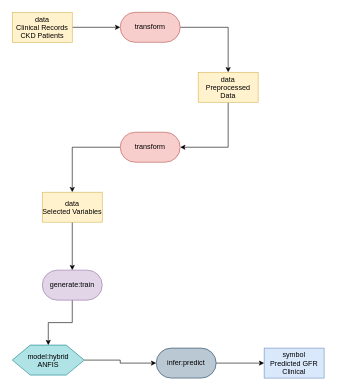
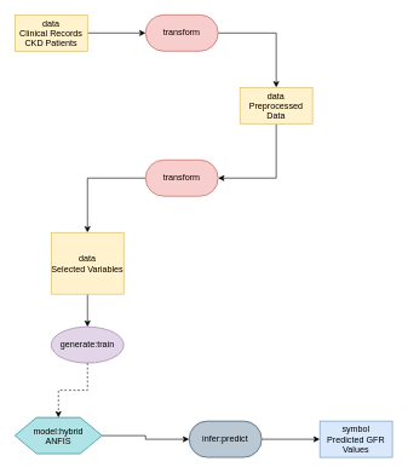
  <mxCell id="0" />
  <mxCell id="1" parent="0" />
  <mxCell id="2" style="edgeStyle=orthogonalEdgeStyle;rounded=0;orthogonalLoop=1;jettySize=auto;html=1;exitX=1;exitY=0.5;exitDx=0;exitDy=0;entryX=0;entryY=0.5;entryDx=0;entryDy=0;" edge="1" parent="1" source="3" target="5"><mxGeometry relative="1" as="geometry" /></mxCell>
  <mxCell id="3" value="data&#10;Clinical Records&#10;CKD Patients" style="rectangle;fillColor=#fff2cc;strokeColor=#d6b656;" name="data" vertex="1" parent="1"><mxGeometry x="20" y="20" width="100" height="50" as="geometry" /></mxCell>
  <mxCell id="4" style="edgeStyle=orthogonalEdgeStyle;rounded=0;orthogonalLoop=1;jettySize=auto;html=1;exitX=1;exitY=0.5;exitDx=0;exitDy=0;entryX=0.5;entryY=0;entryDx=0;entryDy=0;" edge="1" parent="1" source="5" target="7"><mxGeometry relative="1" as="geometry" /></mxCell>
  <mxCell id="5" value="transform" style="rounded=1;whiteSpace=wrap;html=1;arcSize=50;fillColor=#f8cecc;strokeColor=#b85450;" name="transform" vertex="1" parent="1"><mxGeometry x="200" y="20" width="100" height="50" as="geometry" /></mxCell>
  <mxCell id="6" style="edgeStyle=orthogonalEdgeStyle;rounded=0;orthogonalLoop=1;jettySize=auto;html=1;exitX=0.5;exitY=1;exitDx=0;exitDy=0;entryX=1;entryY=0.5;entryDx=0;entryDy=0;" edge="1" parent="1" source="7" target="9"><mxGeometry relative="1" as="geometry" /></mxCell>
  <mxCell id="7" value="data&#10;Preprocessed&#10;Data" style="rectangle;fillColor=#fff2cc;strokeColor=#d6b656;" name="data" vertex="1" parent="1"><mxGeometry x="330" y="120" width="100" height="50" as="geometry" /></mxCell>
  <mxCell id="8" style="edgeStyle=orthogonalEdgeStyle;rounded=0;orthogonalLoop=1;jettySize=auto;html=1;exitX=0;exitY=0.5;exitDx=0;exitDy=0;entryX=0.5;entryY=0;entryDx=0;entryDy=0;" edge="1" parent="1" source="9" target="11"><mxGeometry relative="1" as="geometry" /></mxCell>
  <mxCell id="9" value="transform" style="rounded=1;whiteSpace=wrap;html=1;arcSize=50;fillColor=#f8cecc;strokeColor=#b85450;" name="transform" vertex="1" parent="1"><mxGeometry x="200" y="220" width="100" height="50" as="geometry" /></mxCell>
  <mxCell id="10" style="edgeStyle=orthogonalEdgeStyle;rounded=0;orthogonalLoop=1;jettySize=auto;html=1;exitX=0.5;exitY=1;exitDx=0;exitDy=0;entryX=0.5;entryY=0;entryDx=0;entryDy=0;" edge="1" parent="1" source="11" target="13"><mxGeometry relative="1" as="geometry" /></mxCell>
- <mxCell id="11" value="data&#10;Selected Variables" style="rectangle;fillColor=#fff2cc;strokeColor=#d6b656;" name="data" vertex="1" parent="1"><mxGeometry x="70" y="320" width="100" height="50" as="geometry" /></mxCell>
- <mxCell id="12" style="edgeStyle=orthogonalEdgeStyle;rounded=0;orthogonalLoop=1;jettySize=auto;html=1;exitX=0.5;exitY=1;exitDx=0;exitDy=0;entryX=0.5;entryY=0;entryDx=0;entryDy=0;" edge="1" parent="1" source="13" target="15"><mxGeometry relative="1" as="geometry" /></mxCell>
- <mxCell id="13" value="generate:train" style="rounded=1;whiteSpace=wrap;html=1;arcSize=50;fillColor=#e1d5e7;strokeColor=#9673a6;" name="generate:train" vertex="1" parent="1"><mxGeometry x="70" y="450" width="100" height="50" as="geometry" /></mxCell>
+ <mxCell id="11" value="data&#10;Selected Variables" style="rectangle;fillColor=#fff2cc;strokeColor=#d6b656;" name="data" vertex="1" parent="1"><mxGeometry x="70" y="320" width="100" height="85" as="geometry" /></mxCell>
+ <mxCell id="12" style="edgeStyle=orthogonalEdgeStyle;rounded=0;orthogonalLoop=1;jettySize=auto;html=1;exitX=0.5;exitY=1;exitDx=0;exitDy=0;entryX=0.5;entryY=0;entryDx=0;entryDy=0;dashed=1;" edge="1" parent="1" source="13" target="15"><mxGeometry relative="1" as="geometry" /></mxCell>
+ <mxCell id="13" value="generate:train" style="ellipse;whiteSpace=wrap;html=1;arcSize=50;fillColor=#e1d5e7;strokeColor=#9673a6;" name="generate:train" vertex="1" parent="1"><mxGeometry x="70" y="450" width="100" height="50" as="geometry" /></mxCell>
  <mxCell id="14" style="edgeStyle=orthogonalEdgeStyle;rounded=0;orthogonalLoop=1;jettySize=auto;html=1;exitX=1;exitY=0.5;exitDx=0;exitDy=0;entryX=0;entryY=0.5;entryDx=0;entryDy=0;" edge="1" parent="1" source="15" target="17"><mxGeometry relative="1" as="geometry" /></mxCell>
  <mxCell id="15" value="model:hybrid&#10;ANFIS" style="shape=hexagon;perimeter=hexagonPerimeter2;fillColor=#b0e3e6;strokeColor=#0e8088;" name="model" vertex="1" parent="1"><mxGeometry x="20" y="575" width="120" height="50" as="geometry" /></mxCell>
  <mxCell id="16" style="edgeStyle=orthogonalEdgeStyle;rounded=0;orthogonalLoop=1;jettySize=auto;html=1;exitX=1;exitY=0.5;exitDx=0;exitDy=0;entryX=0;entryY=0.5;entryDx=0;entryDy=0;" edge="1" parent="1" source="17" target="18"><mxGeometry relative="1" as="geometry" /></mxCell>
  <mxCell id="17" value="infer:predict" style="rounded=1;whiteSpace=wrap;html=1;arcSize=50;fillColor=#bac8d3;strokeColor=#23445d;" name="infer:deduce" vertex="1" parent="1"><mxGeometry x="260" y="580" width="100" height="50" as="geometry" /></mxCell>
- <mxCell id="18" value="symbol&#10;Predicted GFR&#10;Clinical" style="rectangle;fillColor=#dae8fc;strokeColor=#6c8ebf;" name="symbol" vertex="1" parent="1"><mxGeometry x="440" y="580" width="100" height="50" as="geometry" /></mxCell>
+ <mxCell id="18" value="symbol&#10;Predicted GFR&#10;Values" style="rectangle;fillColor=#dae8fc;strokeColor=#6c8ebf;" name="symbol" vertex="1" parent="1"><mxGeometry x="440" y="580" width="100" height="50" as="geometry" /></mxCell>
